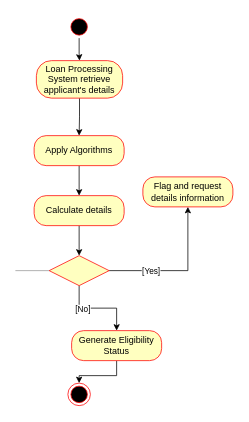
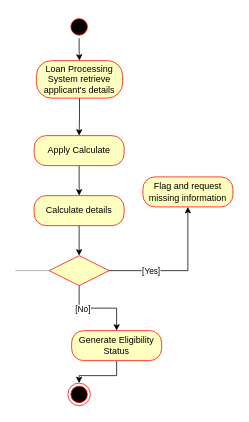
  <mxCell id="0" />
  <mxCell id="1" parent="0" />
  <mxCell id="2" value="" style="edgeStyle=orthogonalEdgeStyle;rounded=0;orthogonalLoop=1;jettySize=auto;html=1;" parent="1" source="3" target="5" edge="1"><mxGeometry relative="1" as="geometry" /></mxCell>
  <mxCell id="3" value="" style="ellipse;html=1;shape=startState;fillColor=#000000;strokeColor=#ff0000;" parent="1" vertex="1"><mxGeometry x="90" y="20" width="30" height="30" as="geometry" /></mxCell>
  <mxCell id="4" value="" style="edgeStyle=orthogonalEdgeStyle;rounded=0;orthogonalLoop=1;jettySize=auto;html=1;" parent="1" source="5" target="7" edge="1"><mxGeometry relative="1" as="geometry" /></mxCell>
  <mxCell id="5" value="Loan Processing System retrieve applicant's details" style="rounded=1;whiteSpace=wrap;html=1;arcSize=40;fontColor=#000000;fillColor=#ffffc0;strokeColor=#ff0000;" parent="1" vertex="1"><mxGeometry x="48" y="80" width="115" height="50" as="geometry" /></mxCell>
  <mxCell id="6" value="" style="edgeStyle=orthogonalEdgeStyle;rounded=0;orthogonalLoop=1;jettySize=auto;html=1;" parent="1" source="7" target="9" edge="1"><mxGeometry relative="1" as="geometry" /></mxCell>
- <mxCell id="7" value="Apply Algorithms" style="rounded=1;whiteSpace=wrap;html=1;arcSize=40;fontColor=#000000;fillColor=#ffffc0;strokeColor=#ff0000;" parent="1" vertex="1"><mxGeometry x="45" y="180" width="120" height="40" as="geometry" /></mxCell>
+ <mxCell id="7" value="Apply Calculate" style="rounded=1;whiteSpace=wrap;html=1;arcSize=40;fontColor=#000000;fillColor=#ffffc0;strokeColor=#ff0000;" parent="1" vertex="1"><mxGeometry x="45" y="180" width="120" height="40" as="geometry" /></mxCell>
  <mxCell id="8" value="" style="edgeStyle=orthogonalEdgeStyle;rounded=0;orthogonalLoop=1;jettySize=auto;html=1;" parent="1" source="9" target="14" edge="1"><mxGeometry relative="1" as="geometry" /></mxCell>
  <mxCell id="9" value="Calculate details" style="rounded=1;whiteSpace=wrap;html=1;arcSize=40;fontColor=#000000;fillColor=#ffffc0;strokeColor=#ff0000;" parent="1" vertex="1"><mxGeometry x="45" y="260" width="120" height="40" as="geometry" /></mxCell>
  <mxCell id="10" style="edgeStyle=orthogonalEdgeStyle;rounded=0;orthogonalLoop=1;jettySize=auto;html=1;exitX=1;exitY=0.5;exitDx=0;exitDy=0;entryX=0.5;entryY=1;entryDx=0;entryDy=0;" parent="1" source="14" target="15" edge="1"><mxGeometry relative="1" as="geometry" /></mxCell>
  <mxCell id="11" value="[Yes]" style="edgeLabel;html=1;align=center;verticalAlign=middle;resizable=0;points=[];" parent="10" vertex="1" connectable="0"><mxGeometry x="-0.528" y="-4" relative="1" as="geometry"><mxPoint x="10" y="-4" as="offset" /></mxGeometry></mxCell>
  <mxCell id="12" value="" style="edgeStyle=orthogonalEdgeStyle;rounded=0;orthogonalLoop=1;jettySize=auto;html=1;" parent="1" source="14" target="17" edge="1"><mxGeometry relative="1" as="geometry" /></mxCell>
  <mxCell id="13" value="[No]" style="edgeLabel;html=1;align=center;verticalAlign=middle;resizable=0;points=[];" parent="12" vertex="1" connectable="0"><mxGeometry x="-0.38" relative="1" as="geometry"><mxPoint y="1" as="offset" /></mxGeometry></mxCell>
  <mxCell id="14" value="" style="rhombus;whiteSpace=wrap;html=1;fontColor=#000000;fillColor=#ffffc0;strokeColor=#ff0000;" parent="1" vertex="1"><mxGeometry x="65" y="340" width="80" height="40" as="geometry" /></mxCell>
- <mxCell id="15" value="Flag and request details information" style="rounded=1;whiteSpace=wrap;html=1;arcSize=40;fontColor=#000000;fillColor=#ffffc0;strokeColor=#ff0000;" parent="1" vertex="1"><mxGeometry x="190" y="235" width="120" height="40" as="geometry" /></mxCell>
+ <mxCell id="15" value="Flag and request missing information" style="rounded=1;whiteSpace=wrap;html=1;arcSize=40;fontColor=#000000;fillColor=#ffffc0;strokeColor=#ff0000;" parent="1" vertex="1"><mxGeometry x="190" y="235" width="120" height="40" as="geometry" /></mxCell>
  <mxCell id="16" value="" style="edgeStyle=orthogonalEdgeStyle;rounded=0;orthogonalLoop=1;jettySize=auto;html=1;" parent="1" source="17" target="18" edge="1"><mxGeometry relative="1" as="geometry" /></mxCell>
  <mxCell id="17" value="Generate Eligibility Status" style="rounded=1;whiteSpace=wrap;html=1;arcSize=40;fontColor=#000000;fillColor=#ffffc0;strokeColor=#ff0000;" parent="1" vertex="1"><mxGeometry x="95" y="440" width="120" height="40" as="geometry" /></mxCell>
  <mxCell id="18" value="" style="ellipse;html=1;shape=endState;fillColor=#000000;strokeColor=#ff0000;" parent="1" vertex="1"><mxGeometry x="90" y="510" width="30" height="30" as="geometry" /></mxCell>
  <mxCell id="19" value="" style="verticalLabelPosition=bottom;shadow=0;dashed=0;align=center;html=1;verticalAlign=top;strokeWidth=1;shape=mxgraph.mockup.markup.line;strokeColor=#999999;" vertex="1" parent="1"><mxGeometry x="20" y="350" width="45" height="20" as="geometry" /></mxCell>
